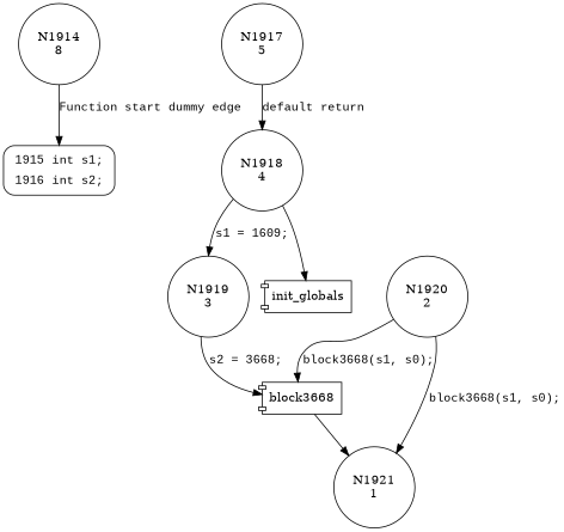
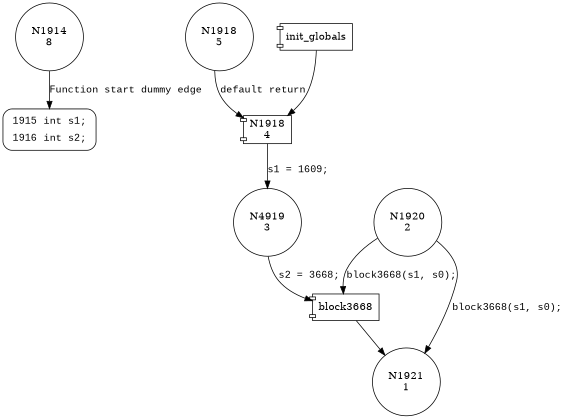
  digraph {
    node [shape=circle]
    edge [fontname="Courier New"]
    n1 [label="N1914\n8"]
    n2 [fillcolor=white fontname="Courier New" label=<<table border="0" cellborder="0" cellpadding="3" bgcolor="white"><tr><td align="right">1915</td><td align="left">int s1;</td></tr><tr><td align="right">1916</td><td align="left">int s2;</td></tr></table>> penwidth=1 shape=Mrecord style="filled,bold"]
-   n3 [label="N1917\n5"]
-   n4 [label="N1918\n4"]
-   n5 [label="N1919\n3"]
+   n3 [label="N1918\n5"]
+   n4 [label="N1918\n4" shape=component]
+   n5 [label="N4919\n3"]
    n6 [label=init_globals shape=component]
    n7 [label=block3668 shape=component]
    n8 [label="N1920\n2"]
    n9 [label="N1921\n1"]
    n1 -> n2 [label="Function start dummy edge"]
    n3 -> n4 [label="default return"]
    n4 -> n5 [label="s1 = 1609;"]
    n5 -> n7 [label="s2 = 3668;"]
-   n4 -> n6
+   n6 -> n4
    n7 -> n9
    n8 -> n7 [label="block3668(s1, s0);"]
    n8 -> n9 [label="block3668(s1, s0);"]
  }
